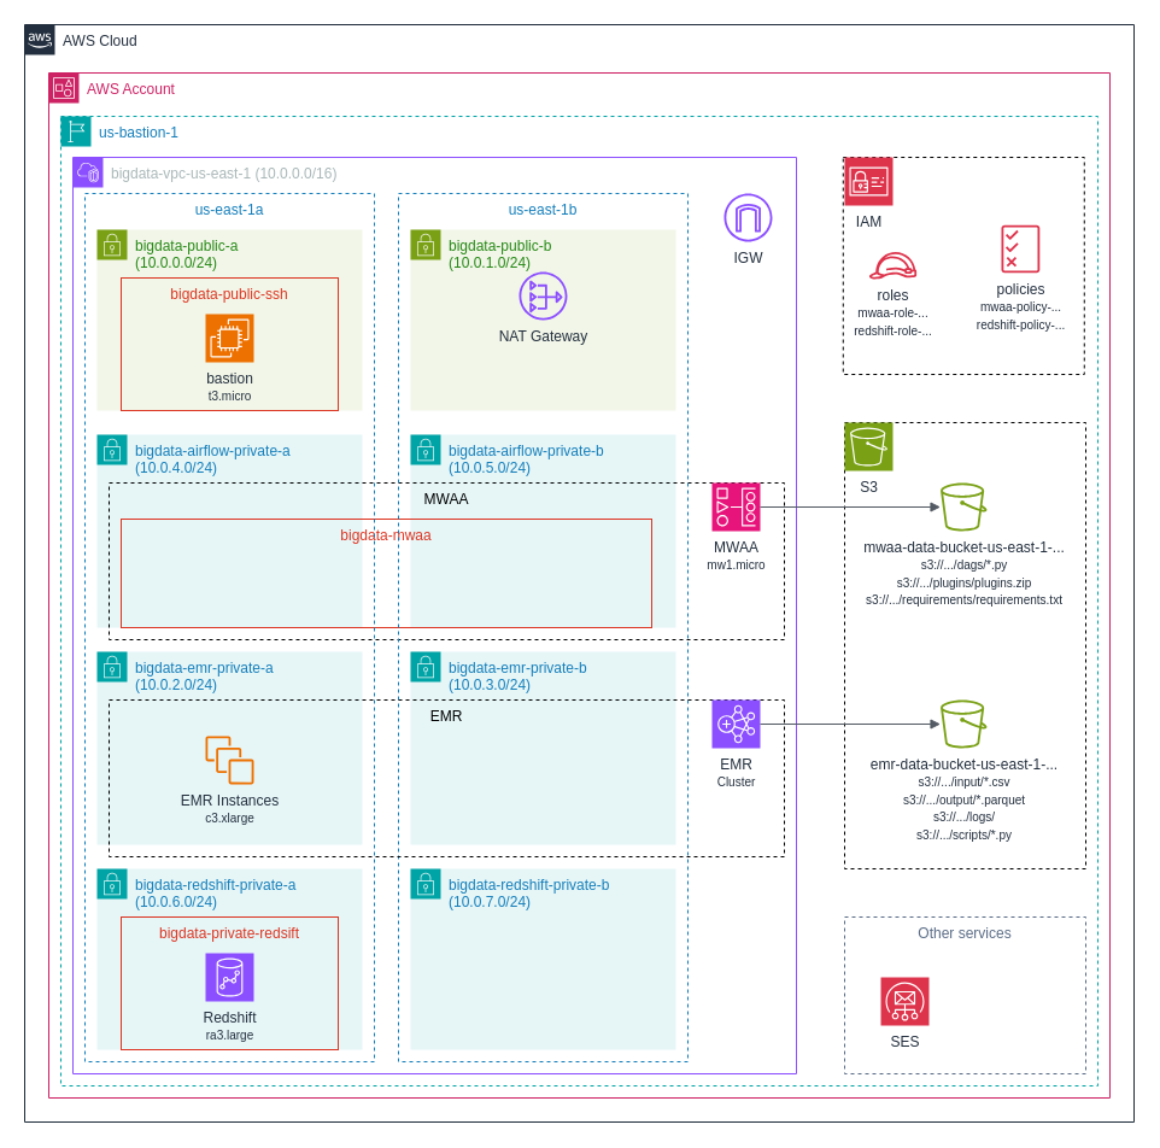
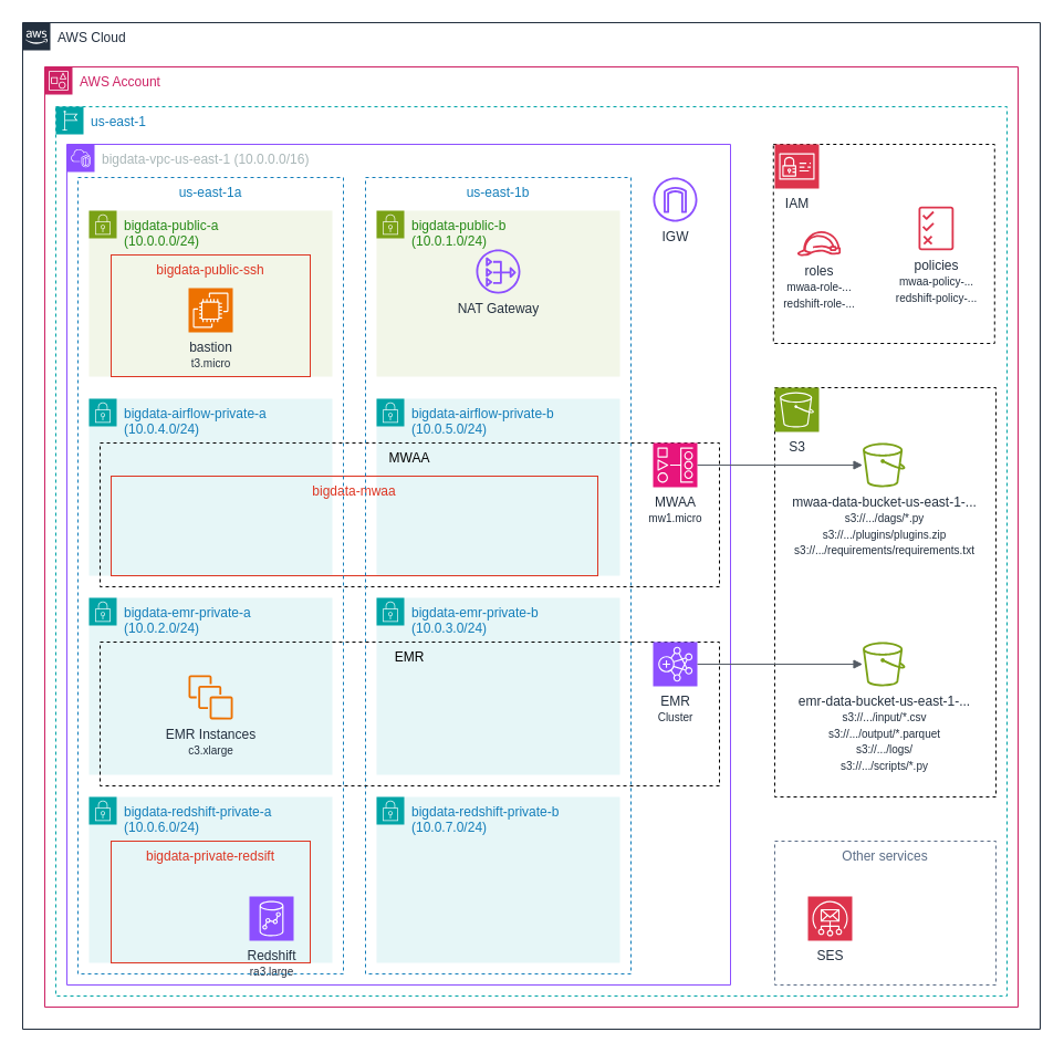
  <mxCell id="0" />
  <mxCell id="1" parent="0" />
  <mxCell id="2" value="Other services" style="fillColor=none;strokeColor=#5A6C86;dashed=1;verticalAlign=top;fontStyle=0;fontColor=#5A6C86;whiteSpace=wrap;html=1;" vertex="1" parent="1"><mxGeometry x="700" y="760" width="200" height="130" as="geometry" /></mxCell>
  <mxCell id="3" value="bigdata-public-b&lt;div&gt;(10.0.1.0/24)&lt;/div&gt;" style="points=[[0,0],[0.25,0],[0.5,0],[0.75,0],[1,0],[1,0.25],[1,0.5],[1,0.75],[1,1],[0.75,1],[0.5,1],[0.25,1],[0,1],[0,0.75],[0,0.5],[0,0.25]];outlineConnect=0;gradientColor=none;html=1;whiteSpace=wrap;fontSize=12;fontStyle=0;container=1;pointerEvents=0;collapsible=0;recursiveResize=0;shape=mxgraph.aws4.group;grIcon=mxgraph.aws4.group_security_group;grStroke=0;strokeColor=#7AA116;fillColor=#F2F6E8;verticalAlign=top;align=left;spacingLeft=30;fontColor=#248814;dashed=0;" vertex="1" parent="1"><mxGeometry x="340" y="190" width="220" height="150" as="geometry" /></mxCell>
  <mxCell id="4" value="bigdata-public-a&lt;div&gt;(10.0.0.0/24)&lt;/div&gt;" style="points=[[0,0],[0.25,0],[0.5,0],[0.75,0],[1,0],[1,0.25],[1,0.5],[1,0.75],[1,1],[0.75,1],[0.5,1],[0.25,1],[0,1],[0,0.75],[0,0.5],[0,0.25]];outlineConnect=0;gradientColor=none;html=1;whiteSpace=wrap;fontSize=12;fontStyle=0;container=1;pointerEvents=0;collapsible=0;recursiveResize=0;shape=mxgraph.aws4.group;grIcon=mxgraph.aws4.group_security_group;grStroke=0;strokeColor=#7AA116;fillColor=#F2F6E8;verticalAlign=top;align=left;spacingLeft=30;fontColor=#248814;dashed=0;" vertex="1" parent="1"><mxGeometry x="80" y="190" width="220" height="150" as="geometry" /></mxCell>
  <mxCell id="5" value="bigdata-redshift-private-a&lt;div&gt;(10.0.6.0/24)&lt;/div&gt;" style="points=[[0,0],[0.25,0],[0.5,0],[0.75,0],[1,0],[1,0.25],[1,0.5],[1,0.75],[1,1],[0.75,1],[0.5,1],[0.25,1],[0,1],[0,0.75],[0,0.5],[0,0.25]];outlineConnect=0;gradientColor=none;html=1;whiteSpace=wrap;fontSize=12;fontStyle=0;container=1;pointerEvents=0;collapsible=0;recursiveResize=0;shape=mxgraph.aws4.group;grIcon=mxgraph.aws4.group_security_group;grStroke=0;strokeColor=#00A4A6;fillColor=#E6F6F7;verticalAlign=top;align=left;spacingLeft=30;fontColor=#147EBA;dashed=0;" vertex="1" parent="1"><mxGeometry x="80" y="720" width="220" height="150" as="geometry" /></mxCell>
  <mxCell id="6" value="bigdata-airflow-private-b&lt;div&gt;(10.0.5.0/24)&lt;/div&gt;" style="points=[[0,0],[0.25,0],[0.5,0],[0.75,0],[1,0],[1,0.25],[1,0.5],[1,0.75],[1,1],[0.75,1],[0.5,1],[0.25,1],[0,1],[0,0.75],[0,0.5],[0,0.25]];outlineConnect=0;gradientColor=none;html=1;whiteSpace=wrap;fontSize=12;fontStyle=0;container=1;pointerEvents=0;collapsible=0;recursiveResize=0;shape=mxgraph.aws4.group;grIcon=mxgraph.aws4.group_security_group;grStroke=0;strokeColor=#00A4A6;fillColor=#E6F6F7;verticalAlign=top;align=left;spacingLeft=30;fontColor=#147EBA;dashed=0;" vertex="1" parent="1"><mxGeometry x="340" y="360" width="220" height="160" as="geometry" /></mxCell>
  <mxCell id="7" value="" style="fillColor=none;strokeColor=light-dark(#000000,#FF7F93);dashed=1;verticalAlign=top;fontStyle=0;fontColor=#5A6C86;whiteSpace=wrap;html=1;" vertex="1" parent="1"><mxGeometry x="698.77" y="130" width="200" height="180" as="geometry" /></mxCell>
  <mxCell id="8" value="bigdata-vpc-us-east-1 (10.0.0.0/16)" style="points=[[0,0],[0.25,0],[0.5,0],[0.75,0],[1,0],[1,0.25],[1,0.5],[1,0.75],[1,1],[0.75,1],[0.5,1],[0.25,1],[0,1],[0,0.75],[0,0.5],[0,0.25]];outlineConnect=0;gradientColor=none;html=1;whiteSpace=wrap;fontSize=12;fontStyle=0;container=1;pointerEvents=0;collapsible=0;recursiveResize=0;shape=mxgraph.aws4.group;grIcon=mxgraph.aws4.group_vpc2;strokeColor=#8C4FFF;fillColor=none;verticalAlign=top;align=left;spacingLeft=30;fontColor=#AAB7B8;dashed=0;" vertex="1" parent="1"><mxGeometry x="60" y="130" width="600" height="760" as="geometry" /></mxCell>
- <mxCell id="9" value="IGW" style="sketch=0;outlineConnect=0;fontColor=#232F3E;gradientColor=none;fillColor=#8C4FFF;strokeColor=none;dashed=0;verticalLabelPosition=bottom;verticalAlign=top;align=center;html=1;fontSize=12;fontStyle=0;aspect=fixed;pointerEvents=1;shape=mxgraph.aws4.internet_gateway;" vertex="1" parent="8"><mxGeometry x="540" y="30" width="40" height="40" as="geometry" /></mxCell>
+ <mxCell id="9" value="IGW" style="sketch=0;outlineConnect=0;fontColor=#232F3E;gradientColor=none;fillColor=#8C4FFF;strokeColor=none;dashed=0;verticalLabelPosition=bottom;verticalAlign=top;align=center;html=1;fontSize=12;fontStyle=0;aspect=fixed;pointerEvents=1;shape=mxgraph.aws4.internet_gateway;" vertex="1" parent="8"><mxGeometry x="530" y="30" width="40" height="40" as="geometry" /></mxCell>
  <mxCell id="10" value="NAT Gateway" style="sketch=0;outlineConnect=0;fontColor=#232F3E;gradientColor=none;fillColor=#8C4FFF;strokeColor=none;dashed=0;verticalLabelPosition=bottom;verticalAlign=top;align=center;html=1;fontSize=12;fontStyle=0;aspect=fixed;pointerEvents=1;shape=mxgraph.aws4.nat_gateway;" vertex="1" parent="8"><mxGeometry x="370" y="95" width="40" height="40" as="geometry" /></mxCell>
  <mxCell id="11" value="bastion&lt;div&gt;&lt;font style=&quot;font-size: 10px;&quot;&gt;t3.micro&lt;/font&gt;&lt;/div&gt;" style="sketch=0;points=[[0,0,0],[0.25,0,0],[0.5,0,0],[0.75,0,0],[1,0,0],[0,1,0],[0.25,1,0],[0.5,1,0],[0.75,1,0],[1,1,0],[0,0.25,0],[0,0.5,0],[0,0.75,0],[1,0.25,0],[1,0.5,0],[1,0.75,0]];outlineConnect=0;fontColor=#232F3E;fillColor=#ED7100;strokeColor=#ffffff;dashed=0;verticalLabelPosition=bottom;verticalAlign=top;align=center;html=1;fontSize=12;fontStyle=0;aspect=fixed;shape=mxgraph.aws4.resourceIcon;resIcon=mxgraph.aws4.ec2;" vertex="1" parent="8"><mxGeometry x="110" y="130" width="40" height="40" as="geometry" /></mxCell>
  <mxCell id="12" value="bigdata-airflow-private-a&lt;div&gt;(10.0.4.0/24)&lt;/div&gt;" style="points=[[0,0],[0.25,0],[0.5,0],[0.75,0],[1,0],[1,0.25],[1,0.5],[1,0.75],[1,1],[0.75,1],[0.5,1],[0.25,1],[0,1],[0,0.75],[0,0.5],[0,0.25]];outlineConnect=0;gradientColor=none;html=1;whiteSpace=wrap;fontSize=12;fontStyle=0;container=1;pointerEvents=0;collapsible=0;recursiveResize=0;shape=mxgraph.aws4.group;grIcon=mxgraph.aws4.group_security_group;grStroke=0;strokeColor=#00A4A6;fillColor=#E6F6F7;verticalAlign=top;align=left;spacingLeft=30;fontColor=#147EBA;dashed=0;" vertex="1" parent="8"><mxGeometry x="20" y="230" width="220" height="160" as="geometry" /></mxCell>
  <mxCell id="13" value="&lt;span style=&quot;color: light-dark(rgb(0, 0, 0), rgb(255, 129, 217));&quot;&gt;MWAA&lt;/span&gt;" style="fillColor=none;strokeColor=light-dark(#000000,#FF81D9);dashed=1;verticalAlign=top;fontStyle=0;fontColor=#5A6C86;whiteSpace=wrap;html=1;" vertex="1" parent="8"><mxGeometry x="30" y="270" width="560" height="130" as="geometry" /></mxCell>
  <mxCell id="14" value="MWAA&lt;div&gt;&lt;font style=&quot;font-size: 10px;&quot;&gt;mw1.micro&lt;/font&gt;&lt;/div&gt;" style="sketch=0;points=[[0,0,0],[0.25,0,0],[0.5,0,0],[0.75,0,0],[1,0,0],[0,1,0],[0.25,1,0],[0.5,1,0],[0.75,1,0],[1,1,0],[0,0.25,0],[0,0.5,0],[0,0.75,0],[1,0.25,0],[1,0.5,0],[1,0.75,0]];outlineConnect=0;fontColor=#232F3E;fillColor=#E7157B;strokeColor=#ffffff;dashed=0;verticalLabelPosition=bottom;verticalAlign=top;align=center;html=1;fontSize=12;fontStyle=0;aspect=fixed;shape=mxgraph.aws4.resourceIcon;resIcon=mxgraph.aws4.managed_workflows_for_apache_airflow;" vertex="1" parent="8"><mxGeometry x="530" y="270" width="40" height="40" as="geometry" /></mxCell>
  <mxCell id="15" value="bigdata-private-redsift" style="fillColor=none;strokeColor=#DD3522;verticalAlign=top;fontStyle=0;fontColor=#DD3522;whiteSpace=wrap;html=1;" vertex="1" parent="8"><mxGeometry x="40" y="630" width="180" height="110" as="geometry" /></mxCell>
- <mxCell id="16" value="Redshift&lt;div&gt;&lt;font style=&quot;font-size: 10px;&quot;&gt;ra3.large&lt;/font&gt;&lt;/div&gt;" style="sketch=0;points=[[0,0,0],[0.25,0,0],[0.5,0,0],[0.75,0,0],[1,0,0],[0,1,0],[0.25,1,0],[0.5,1,0],[0.75,1,0],[1,1,0],[0,0.25,0],[0,0.5,0],[0,0.75,0],[1,0.25,0],[1,0.5,0],[1,0.75,0]];outlineConnect=0;fontColor=#232F3E;fillColor=#8C4FFF;strokeColor=#ffffff;dashed=0;verticalLabelPosition=bottom;verticalAlign=top;align=center;html=1;fontSize=12;fontStyle=0;aspect=fixed;shape=mxgraph.aws4.resourceIcon;resIcon=mxgraph.aws4.redshift;" vertex="1" parent="8"><mxGeometry x="110" y="660" width="40" height="40" as="geometry" /></mxCell>
+ <mxCell id="16" value="Redshift&lt;div&gt;&lt;font style=&quot;font-size: 10px;&quot;&gt;ra3.large&lt;/font&gt;&lt;/div&gt;" style="sketch=0;points=[[0,0,0],[0.25,0,0],[0.5,0,0],[0.75,0,0],[1,0,0],[0,1,0],[0.25,1,0],[0.5,1,0],[0.75,1,0],[1,1,0],[0,0.25,0],[0,0.5,0],[0,0.75,0],[1,0.25,0],[1,0.5,0],[1,0.75,0]];outlineConnect=0;fontColor=#232F3E;fillColor=#8C4FFF;strokeColor=#ffffff;dashed=0;verticalLabelPosition=bottom;verticalAlign=top;align=center;html=1;fontSize=12;fontStyle=0;aspect=fixed;shape=mxgraph.aws4.resourceIcon;resIcon=mxgraph.aws4.redshift;" vertex="1" parent="8"><mxGeometry x="165" y="680" width="40" height="40" as="geometry" /></mxCell>
  <mxCell id="17" value="bigdata-mwaa" style="fillColor=none;strokeColor=#DD3522;verticalAlign=top;fontStyle=0;fontColor=#DD3522;whiteSpace=wrap;html=1;" vertex="1" parent="8"><mxGeometry x="40" y="300" width="440" height="90" as="geometry" /></mxCell>
  <mxCell id="18" value="" style="fillColor=none;strokeColor=light-dark(#000000,#61820B);dashed=1;verticalAlign=top;fontStyle=0;fontColor=#5A6C86;whiteSpace=wrap;html=1;" vertex="1" parent="1"><mxGeometry x="700" y="350" width="200" height="370" as="geometry" /></mxCell>
  <mxCell id="19" value="mwaa-data-bucket-us-east-1-...&lt;div&gt;&lt;font style=&quot;font-size: 10px;&quot;&gt;s3://.../dags/*.py&lt;/font&gt;&lt;/div&gt;&lt;div&gt;&lt;font style=&quot;font-size: 10px;&quot;&gt;s3://.../plugins/plugins.zip&lt;/font&gt;&lt;/div&gt;&lt;div&gt;&lt;font style=&quot;font-size: 10px;&quot;&gt;s3://.../requirements/requirements.txt&lt;/font&gt;&lt;/div&gt;" style="sketch=0;outlineConnect=0;fontColor=#232F3E;gradientColor=none;fillColor=#7AA116;strokeColor=none;dashed=0;verticalLabelPosition=bottom;verticalAlign=top;align=center;html=1;fontSize=12;fontStyle=0;aspect=fixed;pointerEvents=1;shape=mxgraph.aws4.bucket;" vertex="1" parent="1"><mxGeometry x="779.54" y="400" width="38.46" height="40" as="geometry" /></mxCell>
  <mxCell id="20" value="emr-data-bucket-us-east-1-...&lt;div&gt;&lt;font style=&quot;font-size: 10px;&quot;&gt;s3://.../input/*.csv&lt;/font&gt;&lt;/div&gt;&lt;div&gt;&lt;font style=&quot;font-size: 10px;&quot;&gt;s3://.../output/*.parquet&lt;/font&gt;&lt;/div&gt;&lt;div&gt;&lt;font style=&quot;font-size: 10px;&quot;&gt;s3://.../logs/&lt;/font&gt;&lt;/div&gt;&lt;div&gt;&lt;font style=&quot;font-size: 10px;&quot;&gt;s3://.../scripts/*.py&lt;/font&gt;&lt;/div&gt;" style="sketch=0;outlineConnect=0;fontColor=#232F3E;gradientColor=none;fillColor=#7AA116;strokeColor=none;dashed=0;verticalLabelPosition=bottom;verticalAlign=top;align=center;html=1;fontSize=12;fontStyle=0;aspect=fixed;pointerEvents=1;shape=mxgraph.aws4.bucket;" vertex="1" parent="1"><mxGeometry x="779.54" y="580" width="38.46" height="40" as="geometry" /></mxCell>
  <mxCell id="21" value="S3" style="sketch=0;points=[[0,0,0],[0.25,0,0],[0.5,0,0],[0.75,0,0],[1,0,0],[0,1,0],[0.25,1,0],[0.5,1,0],[0.75,1,0],[1,1,0],[0,0.25,0],[0,0.5,0],[0,0.75,0],[1,0.25,0],[1,0.5,0],[1,0.75,0]];outlineConnect=0;fontColor=#232F3E;fillColor=#7AA116;strokeColor=#ffffff;dashed=0;verticalLabelPosition=bottom;verticalAlign=top;align=center;html=1;fontSize=12;fontStyle=0;aspect=fixed;shape=mxgraph.aws4.resourceIcon;resIcon=mxgraph.aws4.s3;" vertex="1" parent="1"><mxGeometry x="700" y="350" width="40" height="40" as="geometry" /></mxCell>
  <mxCell id="22" value="bigdata-public-ssh" style="fillColor=none;strokeColor=#DD3522;verticalAlign=top;fontStyle=0;fontColor=#DD3522;whiteSpace=wrap;html=1;" vertex="1" parent="1"><mxGeometry x="100" y="230" width="180" height="110" as="geometry" /></mxCell>
  <mxCell id="23" value="SES" style="sketch=0;points=[[0,0,0],[0.25,0,0],[0.5,0,0],[0.75,0,0],[1,0,0],[0,1,0],[0.25,1,0],[0.5,1,0],[0.75,1,0],[1,1,0],[0,0.25,0],[0,0.5,0],[0,0.75,0],[1,0.25,0],[1,0.5,0],[1,0.75,0]];outlineConnect=0;fontColor=#232F3E;fillColor=#DD344C;strokeColor=#ffffff;dashed=0;verticalLabelPosition=bottom;verticalAlign=top;align=center;html=1;fontSize=12;fontStyle=0;aspect=fixed;shape=mxgraph.aws4.resourceIcon;resIcon=mxgraph.aws4.simple_email_service;" vertex="1" parent="1"><mxGeometry x="730" y="810" width="40" height="40" as="geometry" /></mxCell>
  <mxCell id="24" value="IAM" style="sketch=0;points=[[0,0,0],[0.25,0,0],[0.5,0,0],[0.75,0,0],[1,0,0],[0,1,0],[0.25,1,0],[0.5,1,0],[0.75,1,0],[1,1,0],[0,0.25,0],[0,0.5,0],[0,0.75,0],[1,0.25,0],[1,0.5,0],[1,0.75,0]];outlineConnect=0;fontColor=#232F3E;fillColor=#DD344C;strokeColor=#ffffff;dashed=0;verticalLabelPosition=bottom;verticalAlign=top;align=center;html=1;fontSize=12;fontStyle=0;aspect=fixed;shape=mxgraph.aws4.resourceIcon;resIcon=mxgraph.aws4.identity_and_access_management;" vertex="1" parent="1"><mxGeometry x="700" y="130" width="40" height="40" as="geometry" /></mxCell>
  <mxCell id="25" value="&lt;div&gt;roles&lt;/div&gt;&lt;font style=&quot;font-size: 10px;&quot;&gt;mwaa-role-...&lt;/font&gt;&lt;div&gt;&lt;font style=&quot;font-size: 10px;&quot;&gt;redshift-role-...&lt;/font&gt;&lt;/div&gt;" style="sketch=0;outlineConnect=0;fontColor=#232F3E;gradientColor=none;fillColor=#DD344C;strokeColor=none;dashed=0;verticalLabelPosition=bottom;verticalAlign=top;align=center;html=1;fontSize=12;fontStyle=0;aspect=fixed;pointerEvents=1;shape=mxgraph.aws4.role;" vertex="1" parent="1"><mxGeometry x="720" y="208.43" width="40" height="22.57" as="geometry" /></mxCell>
  <mxCell id="26" value="us-east-1b" style="fillColor=none;strokeColor=#147EBA;dashed=1;verticalAlign=top;fontStyle=0;fontColor=#147EBA;whiteSpace=wrap;html=1;" vertex="1" parent="1"><mxGeometry x="330" y="160" width="240" height="720" as="geometry" /></mxCell>
  <mxCell id="27" value="us-east-1a" style="fillColor=none;strokeColor=#147EBA;dashed=1;verticalAlign=top;fontStyle=0;fontColor=#147EBA;whiteSpace=wrap;html=1;" vertex="1" parent="1"><mxGeometry x="70" y="160" width="240" height="720" as="geometry" /></mxCell>
  <mxCell id="28" value="bigdata-emr-private-a&lt;div&gt;(10.0.2.0/24)&lt;/div&gt;" style="points=[[0,0],[0.25,0],[0.5,0],[0.75,0],[1,0],[1,0.25],[1,0.5],[1,0.75],[1,1],[0.75,1],[0.5,1],[0.25,1],[0,1],[0,0.75],[0,0.5],[0,0.25]];outlineConnect=0;gradientColor=none;html=1;whiteSpace=wrap;fontSize=12;fontStyle=0;container=1;pointerEvents=0;collapsible=0;recursiveResize=0;shape=mxgraph.aws4.group;grIcon=mxgraph.aws4.group_security_group;grStroke=0;strokeColor=#00A4A6;fillColor=#E6F6F7;verticalAlign=top;align=left;spacingLeft=30;fontColor=#147EBA;dashed=0;" vertex="1" parent="1"><mxGeometry x="80" y="540" width="220" height="160" as="geometry" /></mxCell>
  <mxCell id="29" value="bigdata-emr-private-b&lt;div&gt;(10.0.3.0/24)&lt;/div&gt;" style="points=[[0,0],[0.25,0],[0.5,0],[0.75,0],[1,0],[1,0.25],[1,0.5],[1,0.75],[1,1],[0.75,1],[0.5,1],[0.25,1],[0,1],[0,0.75],[0,0.5],[0,0.25]];outlineConnect=0;gradientColor=none;html=1;whiteSpace=wrap;fontSize=12;fontStyle=0;container=1;pointerEvents=0;collapsible=0;recursiveResize=0;shape=mxgraph.aws4.group;grIcon=mxgraph.aws4.group_security_group;grStroke=0;strokeColor=#00A4A6;fillColor=#E6F6F7;verticalAlign=top;align=left;spacingLeft=30;fontColor=#147EBA;dashed=0;" vertex="1" parent="1"><mxGeometry x="340" y="540" width="220" height="160" as="geometry" /></mxCell>
  <mxCell id="30" value="&lt;span style=&quot;color: light-dark(rgb(0, 0, 0), rgb(177, 125, 255));&quot;&gt;EMR&lt;/span&gt;" style="fillColor=none;strokeColor=light-dark(#000000,#B17DFF);dashed=1;verticalAlign=top;fontStyle=0;fontColor=#5A6C86;whiteSpace=wrap;html=1;" vertex="1" parent="29"><mxGeometry x="-250" y="40" width="560" height="130" as="geometry" /></mxCell>
  <mxCell id="31" value="EMR&lt;div&gt;&lt;font style=&quot;font-size: 10px;&quot;&gt;Cluster&lt;/font&gt;&lt;/div&gt;" style="sketch=0;points=[[0,0,0],[0.25,0,0],[0.5,0,0],[0.75,0,0],[1,0,0],[0,1,0],[0.25,1,0],[0.5,1,0],[0.75,1,0],[1,1,0],[0,0.25,0],[0,0.5,0],[0,0.75,0],[1,0.25,0],[1,0.5,0],[1,0.75,0]];outlineConnect=0;fontColor=#232F3E;fillColor=#8C4FFF;strokeColor=#ffffff;dashed=0;verticalLabelPosition=bottom;verticalAlign=top;align=center;html=1;fontSize=12;fontStyle=0;aspect=fixed;shape=mxgraph.aws4.resourceIcon;resIcon=mxgraph.aws4.emr;" vertex="1" parent="29"><mxGeometry x="250" y="40" width="40" height="40" as="geometry" /></mxCell>
  <mxCell id="32" value="EMR Instances&lt;div&gt;&lt;font style=&quot;font-size: 10px;&quot;&gt;c3.xlarge&lt;/font&gt;&lt;/div&gt;" style="sketch=0;outlineConnect=0;fontColor=#232F3E;gradientColor=none;fillColor=#ED7100;strokeColor=none;dashed=0;verticalLabelPosition=bottom;verticalAlign=top;align=center;html=1;fontSize=12;fontStyle=0;aspect=fixed;pointerEvents=1;shape=mxgraph.aws4.instances;" vertex="1" parent="29"><mxGeometry x="-170" y="70" width="40" height="40" as="geometry" /></mxCell>
  <mxCell id="33" value="bigdata-redshift-private-b&lt;div&gt;(10.0.7.0/24)&lt;/div&gt;" style="points=[[0,0],[0.25,0],[0.5,0],[0.75,0],[1,0],[1,0.25],[1,0.5],[1,0.75],[1,1],[0.75,1],[0.5,1],[0.25,1],[0,1],[0,0.75],[0,0.5],[0,0.25]];outlineConnect=0;gradientColor=none;html=1;whiteSpace=wrap;fontSize=12;fontStyle=0;container=1;pointerEvents=0;collapsible=0;recursiveResize=0;shape=mxgraph.aws4.group;grIcon=mxgraph.aws4.group_security_group;grStroke=0;strokeColor=#00A4A6;fillColor=#E6F6F7;verticalAlign=top;align=left;spacingLeft=30;fontColor=#147EBA;dashed=0;" vertex="1" parent="1"><mxGeometry x="340" y="720" width="220" height="150" as="geometry" /></mxCell>
  <mxCell id="34" value="policies&lt;div&gt;&lt;font style=&quot;font-size: 10px;&quot;&gt;mwaa-policy-...&lt;/font&gt;&lt;/div&gt;&lt;div&gt;&lt;font style=&quot;font-size: 10px;&quot;&gt;redshift-policy-...&lt;/font&gt;&lt;/div&gt;" style="sketch=0;outlineConnect=0;fontColor=#232F3E;gradientColor=none;fillColor=#DD344C;strokeColor=none;dashed=0;verticalLabelPosition=bottom;verticalAlign=top;align=center;html=1;fontSize=12;fontStyle=0;aspect=fixed;pointerEvents=1;shape=mxgraph.aws4.permissions;" vertex="1" parent="1"><mxGeometry x="830" y="186" width="31.79" height="40" as="geometry" /></mxCell>
- <mxCell id="35" value="us-bastion-1" style="points=[[0,0],[0.25,0],[0.5,0],[0.75,0],[1,0],[1,0.25],[1,0.5],[1,0.75],[1,1],[0.75,1],[0.5,1],[0.25,1],[0,1],[0,0.75],[0,0.5],[0,0.25]];outlineConnect=0;gradientColor=none;html=1;whiteSpace=wrap;fontSize=12;fontStyle=0;container=1;pointerEvents=0;collapsible=0;recursiveResize=0;shape=mxgraph.aws4.group;grIcon=mxgraph.aws4.group_region;strokeColor=#00A4A6;fillColor=none;verticalAlign=top;align=left;spacingLeft=30;fontColor=#147EBA;dashed=1;" vertex="1" parent="1"><mxGeometry x="50" y="96" width="860" height="804" as="geometry" /></mxCell>
+ <mxCell id="35" value="us-east-1" style="points=[[0,0],[0.25,0],[0.5,0],[0.75,0],[1,0],[1,0.25],[1,0.5],[1,0.75],[1,1],[0.75,1],[0.5,1],[0.25,1],[0,1],[0,0.75],[0,0.5],[0,0.25]];outlineConnect=0;gradientColor=none;html=1;whiteSpace=wrap;fontSize=12;fontStyle=0;container=1;pointerEvents=0;collapsible=0;recursiveResize=0;shape=mxgraph.aws4.group;grIcon=mxgraph.aws4.group_region;strokeColor=#00A4A6;fillColor=none;verticalAlign=top;align=left;spacingLeft=30;fontColor=#147EBA;dashed=1;" vertex="1" parent="1"><mxGeometry x="50" y="96" width="860" height="804" as="geometry" /></mxCell>
  <mxCell id="36" value="AWS Account" style="points=[[0,0],[0.25,0],[0.5,0],[0.75,0],[1,0],[1,0.25],[1,0.5],[1,0.75],[1,1],[0.75,1],[0.5,1],[0.25,1],[0,1],[0,0.75],[0,0.5],[0,0.25]];outlineConnect=0;gradientColor=none;html=1;whiteSpace=wrap;fontSize=12;fontStyle=0;container=1;pointerEvents=0;collapsible=0;recursiveResize=0;shape=mxgraph.aws4.group;grIcon=mxgraph.aws4.group_account;strokeColor=#CD2264;fillColor=none;verticalAlign=top;align=left;spacingLeft=30;fontColor=#CD2264;dashed=0;" vertex="1" parent="1"><mxGeometry x="40" y="60" width="880" height="850" as="geometry" /></mxCell>
  <mxCell id="37" value="AWS Cloud" style="points=[[0,0],[0.25,0],[0.5,0],[0.75,0],[1,0],[1,0.25],[1,0.5],[1,0.75],[1,1],[0.75,1],[0.5,1],[0.25,1],[0,1],[0,0.75],[0,0.5],[0,0.25]];outlineConnect=0;gradientColor=none;html=1;whiteSpace=wrap;fontSize=12;fontStyle=0;container=1;pointerEvents=0;collapsible=0;recursiveResize=0;shape=mxgraph.aws4.group;grIcon=mxgraph.aws4.group_aws_cloud_alt;strokeColor=#232F3E;fillColor=none;verticalAlign=top;align=left;spacingLeft=30;fontColor=#232F3E;dashed=0;" vertex="1" parent="1"><mxGeometry x="20" y="20" width="920" height="910" as="geometry" /></mxCell>
  <mxCell id="38" value="" style="edgeStyle=orthogonalEdgeStyle;html=1;endArrow=block;elbow=vertical;startArrow=none;endFill=1;strokeColor=#545B64;rounded=0;exitX=1;exitY=0.5;exitDx=0;exitDy=0;exitPerimeter=0;" edge="1" parent="1" source="14" target="19"><mxGeometry width="100" relative="1" as="geometry"><mxPoint x="718" y="534.63" as="sourcePoint" /><mxPoint x="818" y="534.63" as="targetPoint" /></mxGeometry></mxCell>
  <mxCell id="39" value="" style="edgeStyle=orthogonalEdgeStyle;html=1;endArrow=block;elbow=vertical;startArrow=none;endFill=1;strokeColor=#545B64;rounded=0;exitX=1;exitY=0.5;exitDx=0;exitDy=0;exitPerimeter=0;" edge="1" parent="1" source="31" target="20"><mxGeometry width="100" relative="1" as="geometry"><mxPoint x="550" y="560" as="sourcePoint" /><mxPoint x="650" y="560" as="targetPoint" /></mxGeometry></mxCell>
